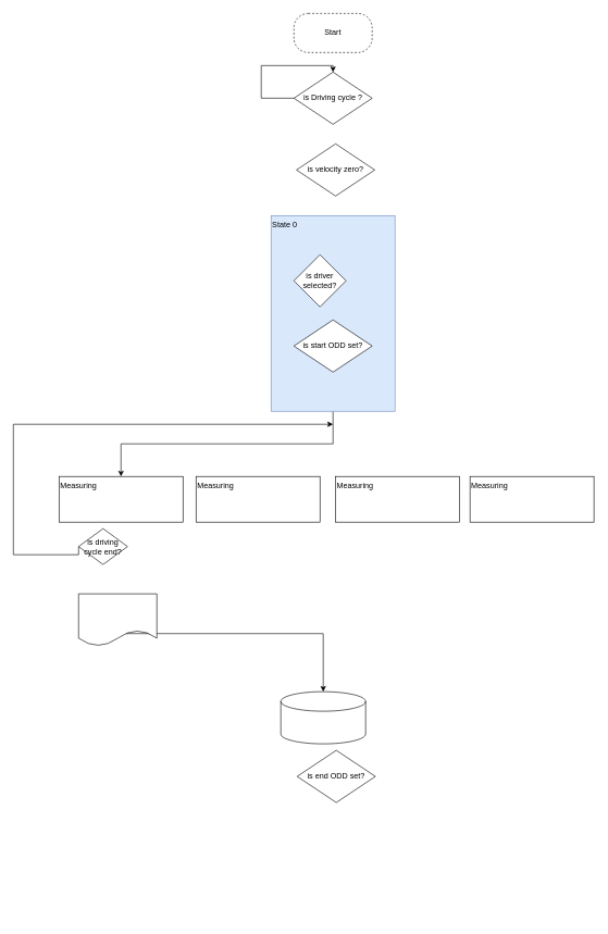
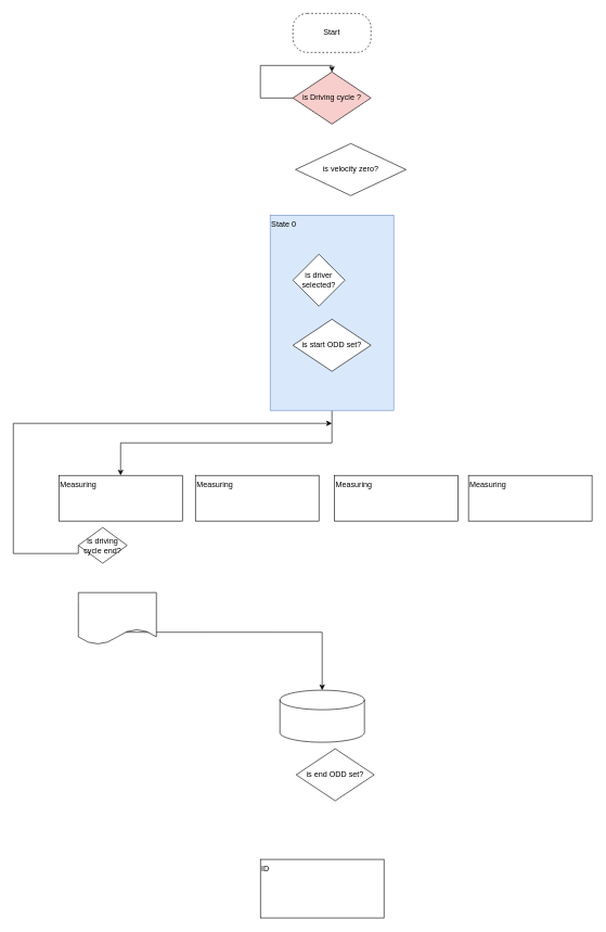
  <mxCell id="0" />
  <mxCell id="1" parent="0" />
  <mxCell id="2" value="Start" style="rounded=1;whiteSpace=wrap;html=1;arcSize=37;dashed=1;" vertex="1" parent="1"><mxGeometry x="450" y="20" width="120" height="60" as="geometry" /></mxCell>
  <mxCell id="3" style="edgeStyle=orthogonalEdgeStyle;rounded=0;orthogonalLoop=1;jettySize=auto;html=1;exitX=0;exitY=0.5;exitDx=0;exitDy=0;fontSize=14;entryX=0.5;entryY=0;entryDx=0;entryDy=0;" edge="1" parent="1" source="4" target="4"><mxGeometry relative="1" as="geometry"><Array as="points"><mxPoint x="400" y="150" /><mxPoint x="400" y="100" /><mxPoint x="510" y="100" /></Array></mxGeometry></mxCell>
- <mxCell id="4" value="is Driving cycle ?" style="rhombus;whiteSpace=wrap;html=1;" vertex="1" parent="1"><mxGeometry x="450" y="110" width="120" height="80" as="geometry" /></mxCell>
+ <mxCell id="4" value="is Driving cycle ?" style="rhombus;whiteSpace=wrap;html=1;fillColor=#f8cecc;" vertex="1" parent="1"><mxGeometry x="450" y="110" width="120" height="80" as="geometry" /></mxCell>
  <mxCell id="5" style="edgeStyle=orthogonalEdgeStyle;rounded=0;orthogonalLoop=1;jettySize=auto;html=1;exitX=0.5;exitY=1;exitDx=0;exitDy=0;fontSize=14;" edge="1" parent="1" source="6" target="9"><mxGeometry relative="1" as="geometry"><mxPoint x="510" y="690" as="targetPoint" /><mxPoint x="510" y="680" as="sourcePoint" /></mxGeometry></mxCell>
  <mxCell id="6" value="State 0" style="whiteSpace=wrap;html=1;align=left;verticalAlign=top;fillColor=#dae8fc;strokeColor=#6c8ebf;" vertex="1" parent="1"><mxGeometry x="415" y="330" width="190" height="300" as="geometry" /></mxCell>
  <mxCell id="7" value="is driver selected?" style="rhombus;whiteSpace=wrap;html=1;" vertex="1" parent="1"><mxGeometry x="450" y="390" width="80" height="80" as="geometry" /></mxCell>
  <mxCell id="8" value="is start ODD set?" style="rhombus;whiteSpace=wrap;html=1;" vertex="1" parent="1"><mxGeometry x="450" y="490" width="120" height="80" as="geometry" /></mxCell>
  <mxCell id="9" value="Measuring" style="whiteSpace=wrap;html=1;align=left;verticalAlign=top;" vertex="1" parent="1"><mxGeometry x="90" y="730" width="190" height="70" as="geometry" /></mxCell>
- <mxCell id="10" value="is velocity zero?" style="rhombus;whiteSpace=wrap;html=1;" vertex="1" parent="1"><mxGeometry x="454" y="220" width="120" height="80" as="geometry" /></mxCell>
+ <mxCell id="10" value="is velocity zero?" style="rhombus;whiteSpace=wrap;html=1;" vertex="1" parent="1"><mxGeometry x="454" y="220" width="170" height="80" as="geometry" /></mxCell>
+ <mxCell id="11" value="ID" style="whiteSpace=wrap;html=1;align=left;verticalAlign=top;" vertex="1" parent="1"><mxGeometry x="400" y="1320" width="190" height="90" as="geometry" /></mxCell>
  <mxCell id="12" value="Measuring" style="whiteSpace=wrap;html=1;align=left;verticalAlign=top;" vertex="1" parent="1"><mxGeometry x="300" y="730" width="190" height="70" as="geometry" /></mxCell>
  <mxCell id="13" value="Measuring" style="whiteSpace=wrap;html=1;align=left;verticalAlign=top;" vertex="1" parent="1"><mxGeometry x="514" y="730" width="190" height="70" as="geometry" /></mxCell>
  <mxCell id="14" value="Measuring" style="whiteSpace=wrap;html=1;align=left;verticalAlign=top;" vertex="1" parent="1"><mxGeometry x="720" y="730" width="190" height="70" as="geometry" /></mxCell>
  <mxCell id="15" style="edgeStyle=orthogonalEdgeStyle;rounded=0;orthogonalLoop=1;jettySize=auto;html=1;fontSize=14;exitX=0;exitY=0.5;exitDx=0;exitDy=0;" edge="1" parent="1" source="16"><mxGeometry relative="1" as="geometry"><mxPoint x="510" y="650" as="targetPoint" /><mxPoint x="90" y="840" as="sourcePoint" /><Array as="points"><mxPoint x="20" y="850" /><mxPoint x="20" y="650" /></Array></mxGeometry></mxCell>
  <mxCell id="16" value="is driving cycle end?" style="rhombus;whiteSpace=wrap;html=1;" vertex="1" parent="1"><mxGeometry x="120" y="810" width="75" height="55" as="geometry" /></mxCell>
  <mxCell id="17" value="is end ODD set?" style="rhombus;whiteSpace=wrap;html=1;" vertex="1" parent="1"><mxGeometry x="455" y="1150" width="120" height="80" as="geometry" /></mxCell>
  <mxCell id="18" style="edgeStyle=orthogonalEdgeStyle;rounded=0;orthogonalLoop=1;jettySize=auto;html=1;fontSize=14;exitX=0.605;exitY=0.762;exitDx=0;exitDy=0;exitPerimeter=0;" edge="1" parent="1" source="19" target="20"><mxGeometry relative="1" as="geometry" /></mxCell>
  <mxCell id="19" value="" style="shape=document;whiteSpace=wrap;html=1;boundedLbl=1;fontSize=14;align=left;" vertex="1" parent="1"><mxGeometry x="120" y="910" width="120" height="80" as="geometry" /></mxCell>
  <mxCell id="20" value="" style="shape=cylinder3;whiteSpace=wrap;html=1;boundedLbl=1;backgroundOutline=1;size=15;fontSize=14;align=left;" vertex="1" parent="1"><mxGeometry x="430" y="1060" width="130" height="80" as="geometry" /></mxCell>
